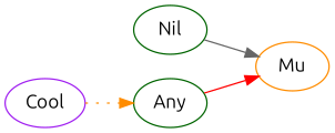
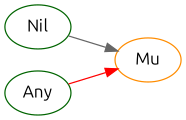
  digraph {
    fontname=Ubuntu
    rankdir=LR
    splines=polyline
    node [color=darkgreen fontcolor="#000000" fontname=Ubuntu]
    edge [fontname=Ubuntu style=solid]
    Mu [color=darkorange]
    Nil
-   Cool [color=purple]
    Any
    Nil -> Mu [color=gray40]
-   Cool -> Any [color=darkorange style=dotted]
    Any -> Mu [color=red]
  }
